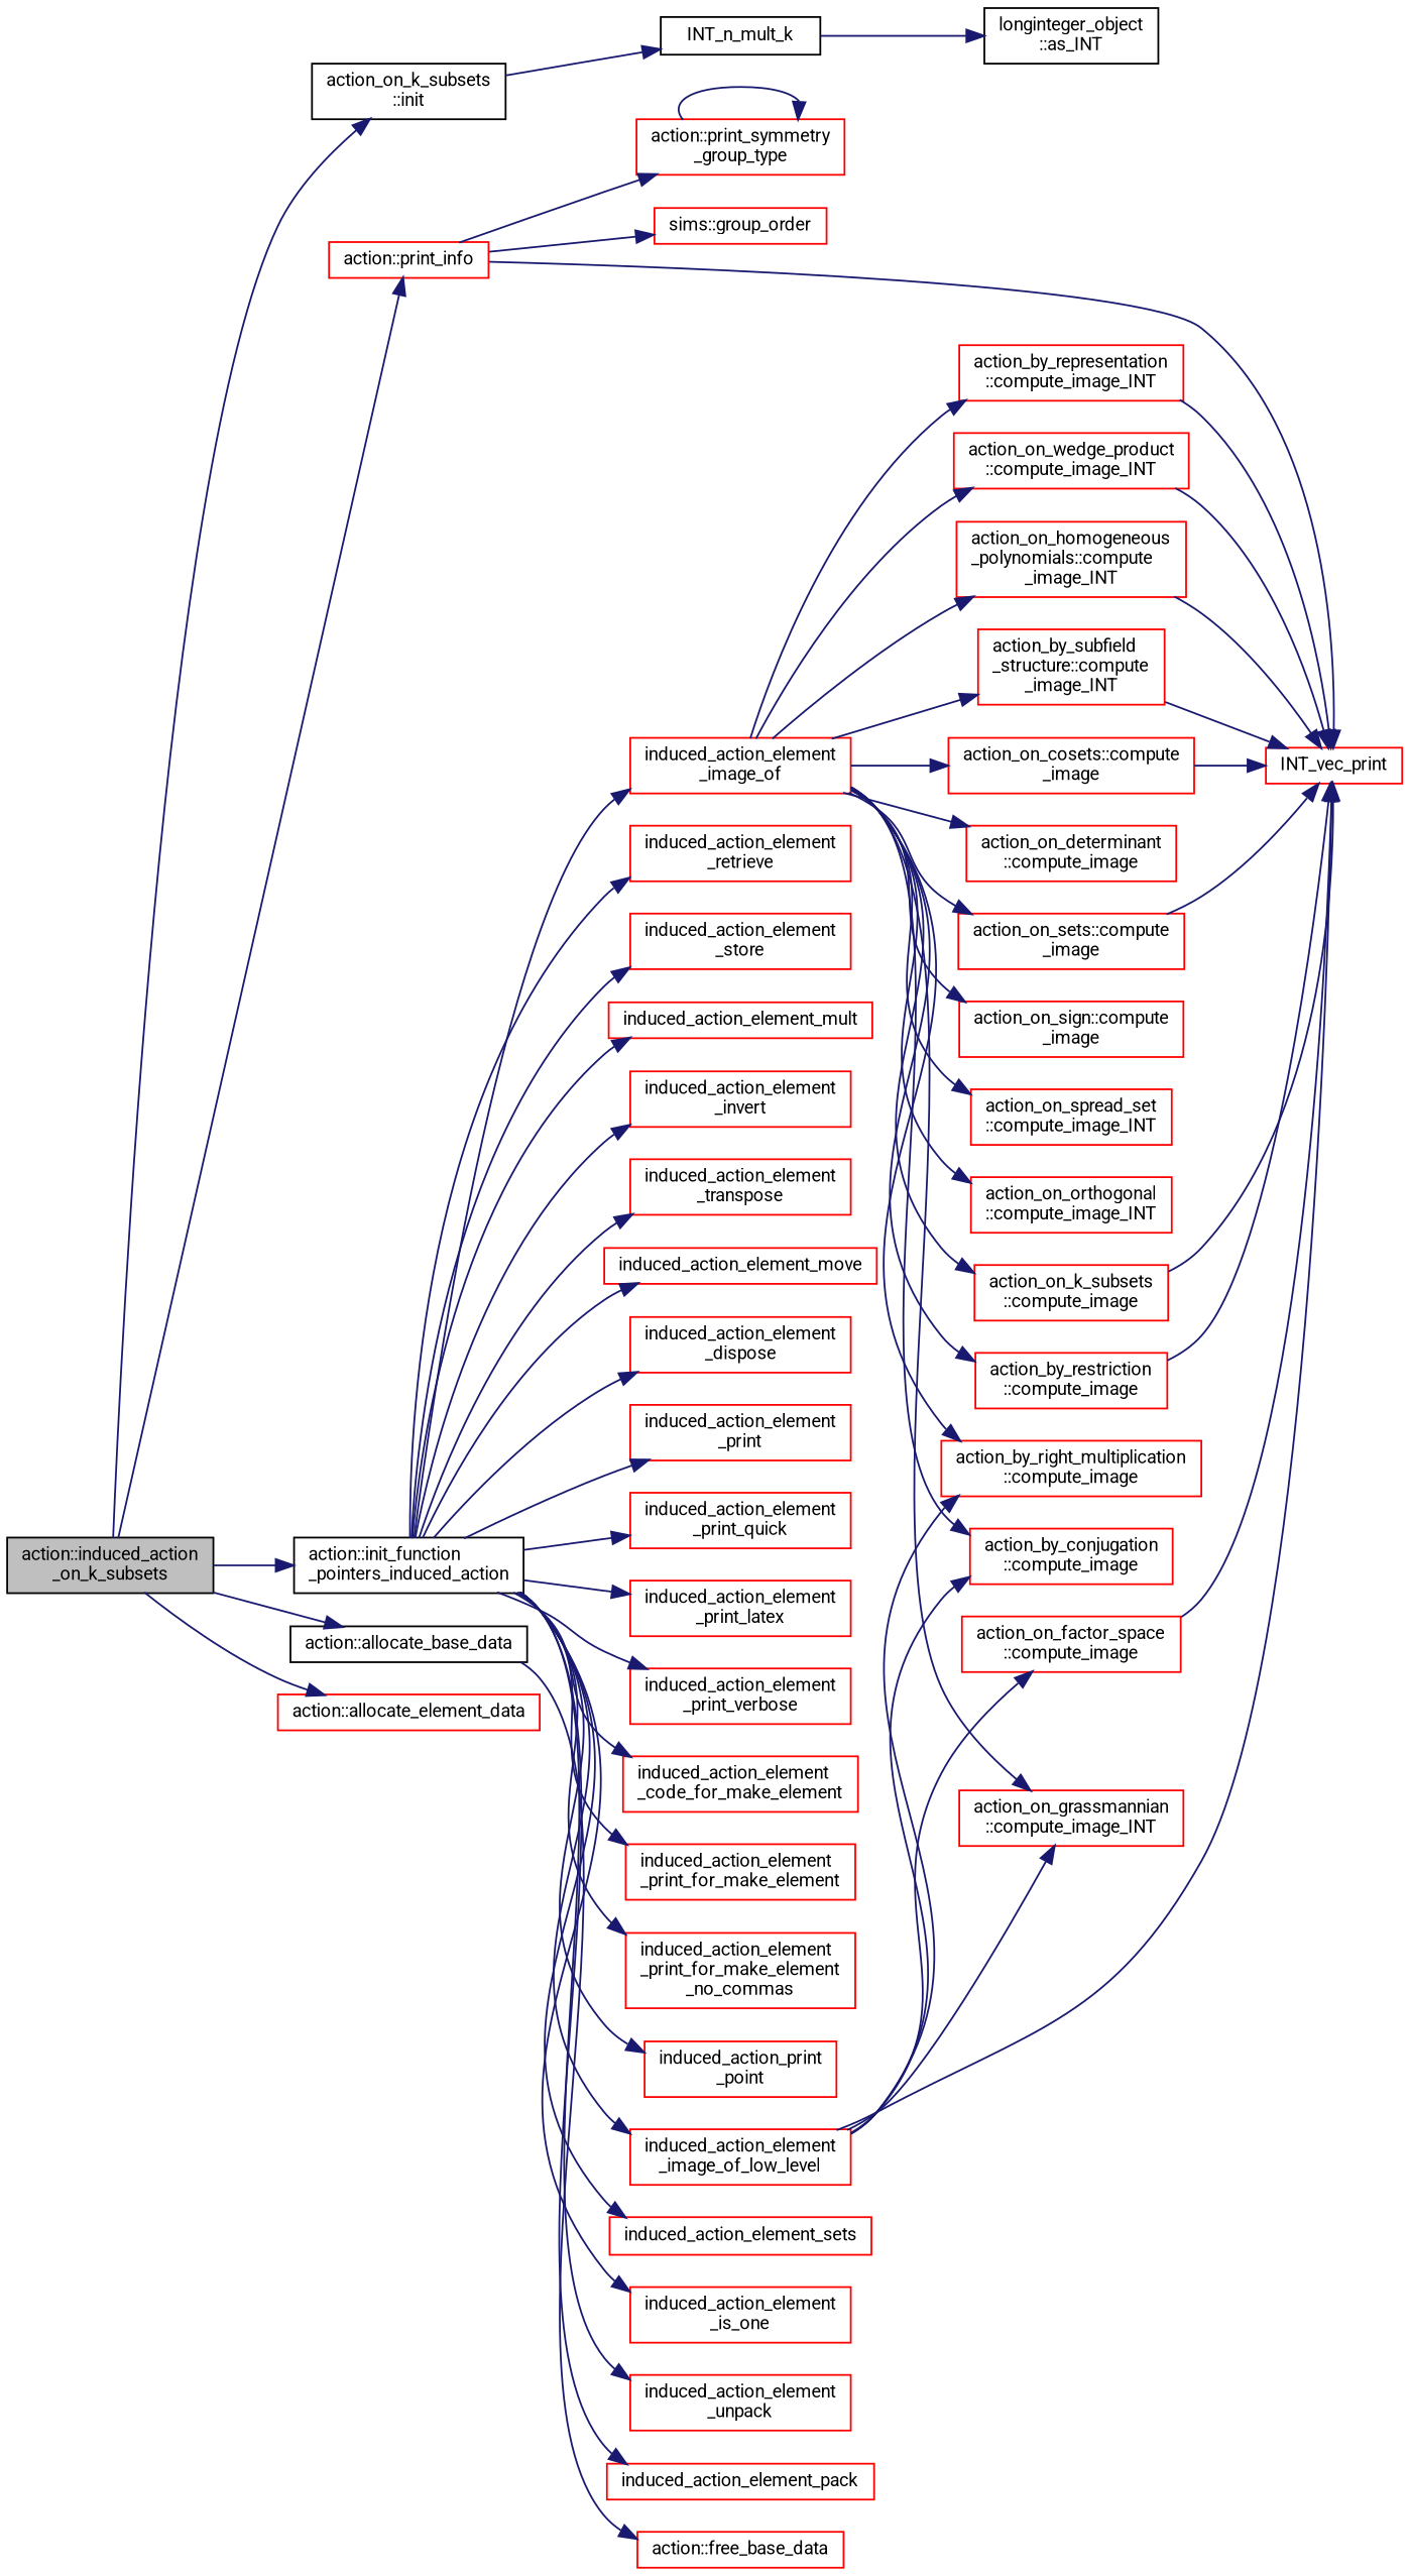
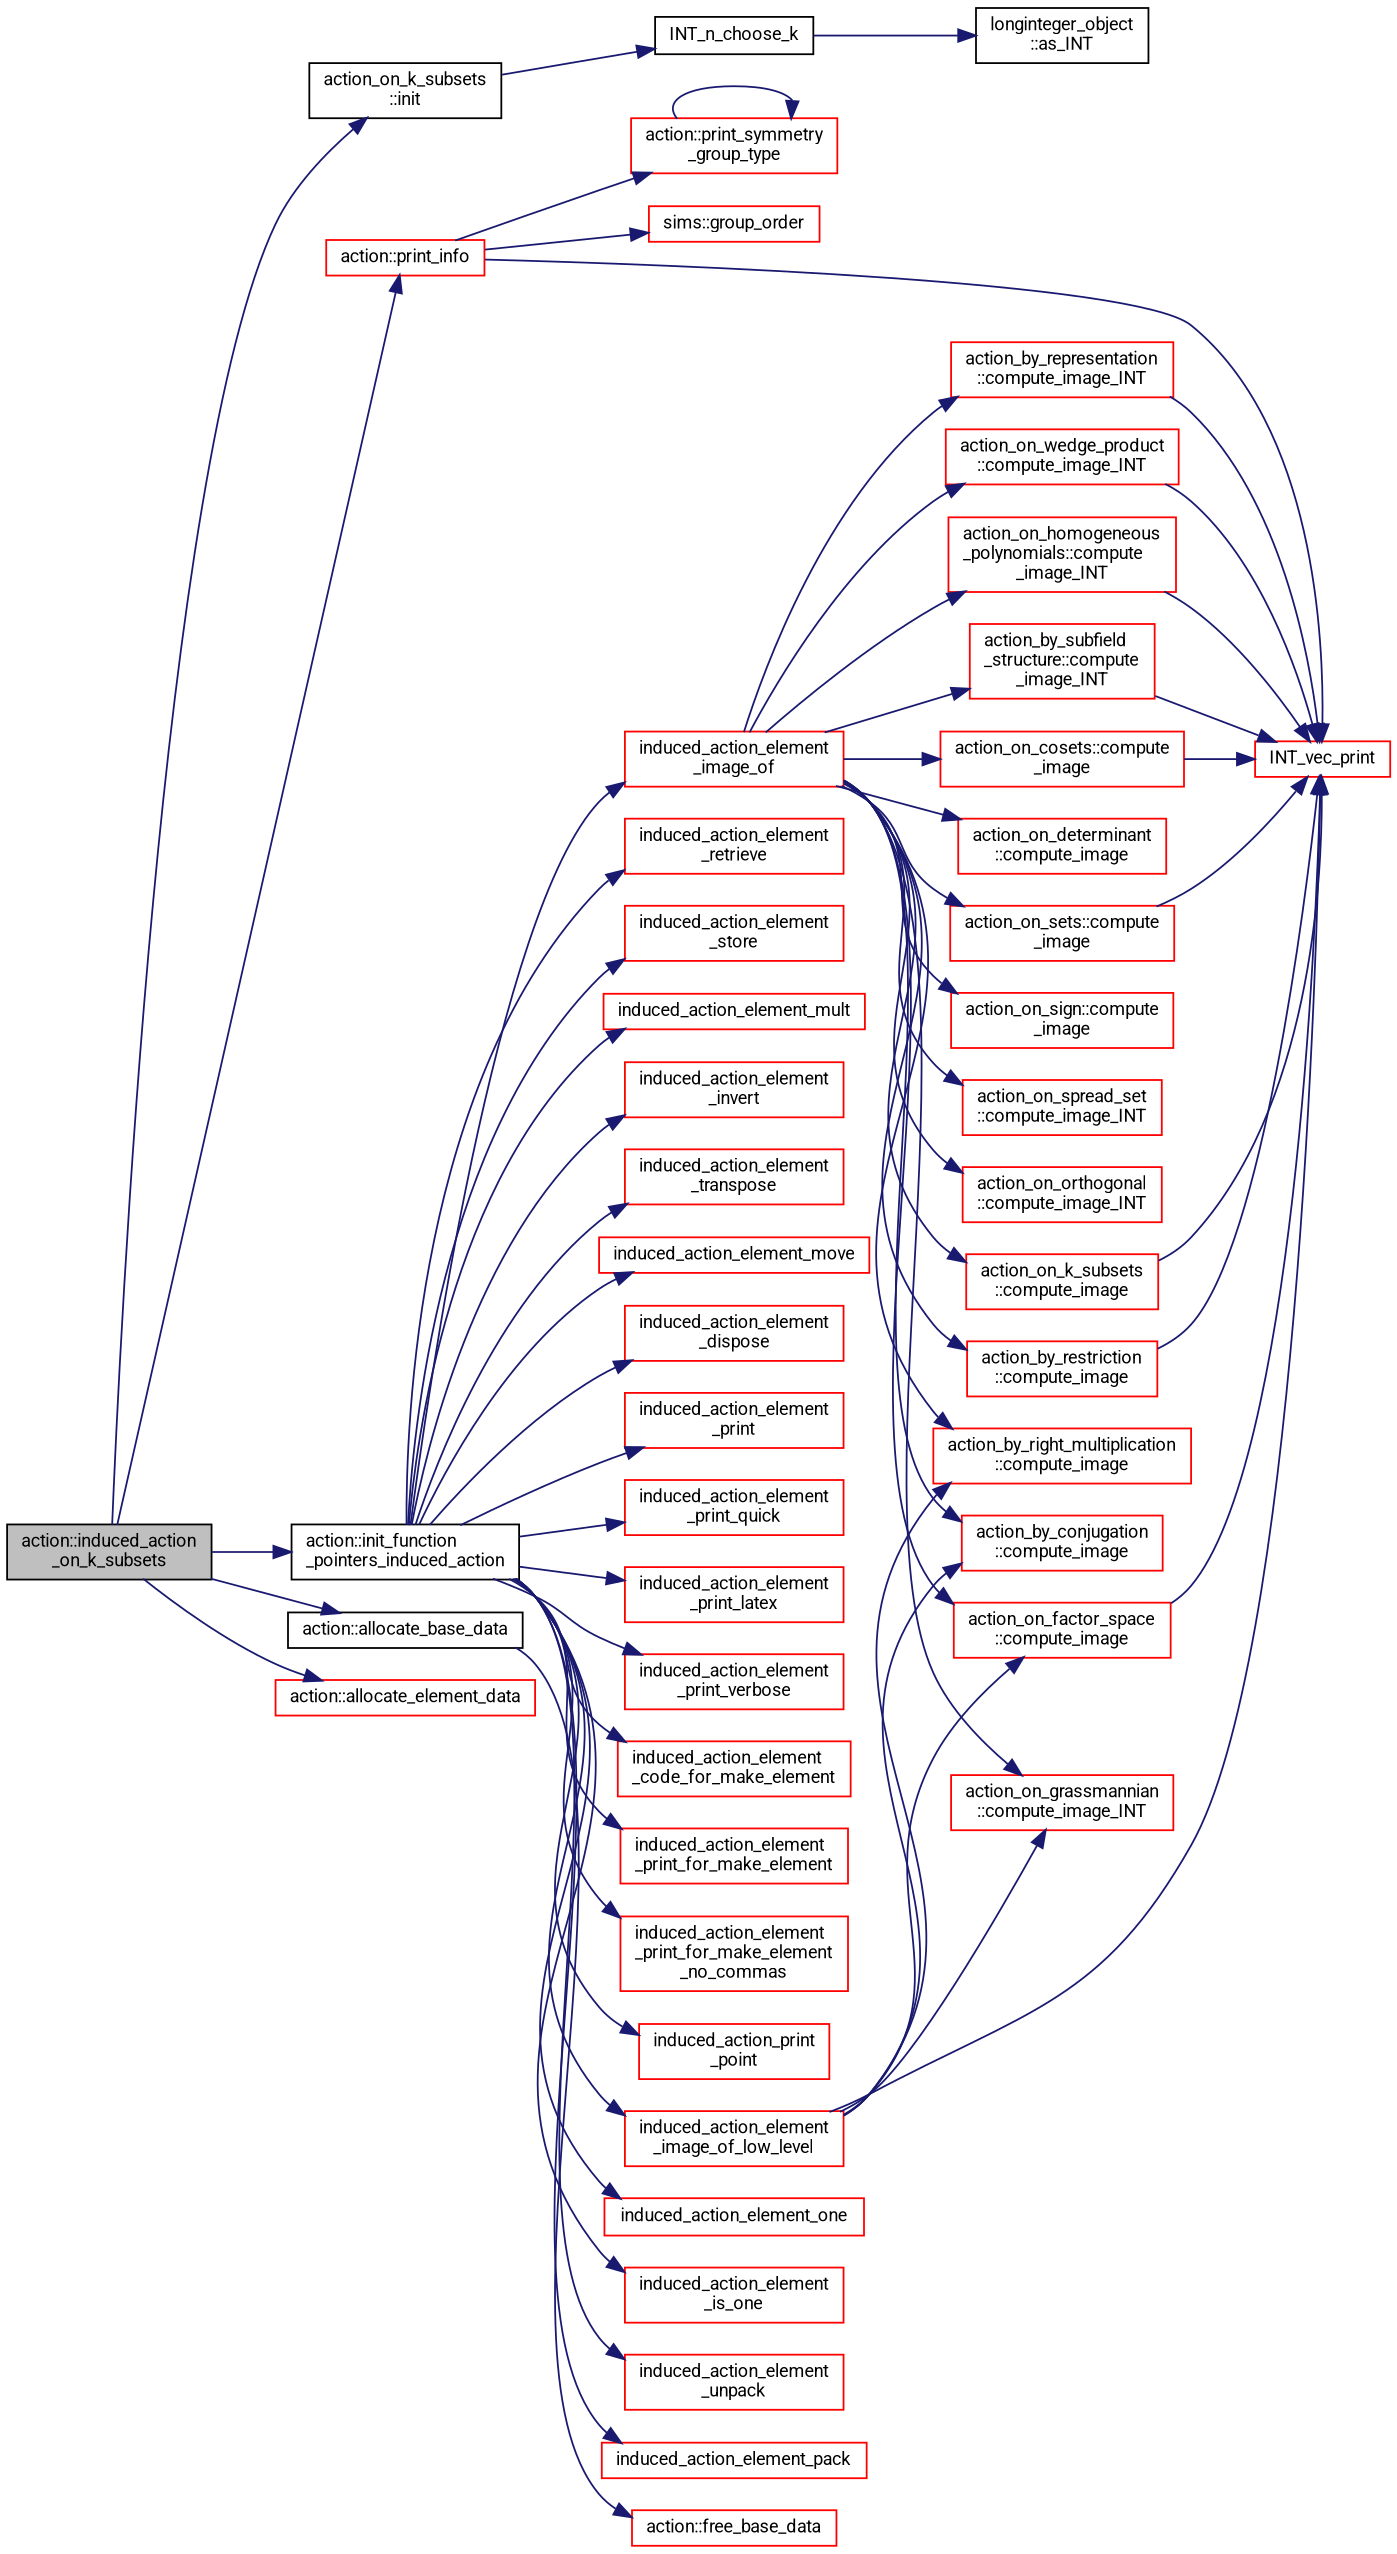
  digraph {
    fontname=Roboto
    rankdir=LR
    node [color=red fillcolor=white fontname=Roboto fontsize=10 shape=record style=filled]
    edge [color=midnightblue fontname=Roboto fontsize=10 labelfontname=Helvetica labelfontsize=10 style=solid]
    n1 [color=black fillcolor=grey75 fontcolor=black height=0.2 label="action::induced_action\l_on_k_subsets" width=0.4]
    n2 [color=black height=0.2 label="action_on_k_subsets\l::init" width=0.4]
    n3 [color=black height=0.2 label="action::init_function\l_pointers_induced_action" width=0.4]
    n4 [color=black height=0.2 label="action::allocate_base_data" width=0.4]
    n5 [height=0.2 label="action::allocate_element_data" width=0.4]
    n6 [height=0.2 label="action::print_info" width=0.4]
-   n7 [color=black height=0.2 label=INT_n_mult_k width=0.4]
+   n7 [color=black height=0.2 label=INT_n_choose_k width=0.4]
    n8 [height=0.2 label="induced_action_element\l_image_of" width=0.4]
    n9 [height=0.2 label="induced_action_element\l_image_of_low_level" width=0.4]
-   n10 [height=0.2 label=induced_action_element_sets width=0.4]
+   n10 [height=0.2 label=induced_action_element_one width=0.4]
    n11 [height=0.2 label="induced_action_element\l_is_one" width=0.4]
    n12 [height=0.2 label="induced_action_element\l_unpack" width=0.4]
    n13 [height=0.2 label=induced_action_element_pack width=0.4]
    n14 [height=0.2 label="induced_action_element\l_retrieve" width=0.4]
    n15 [height=0.2 label="induced_action_element\l_store" width=0.4]
    n16 [height=0.2 label=induced_action_element_mult width=0.4]
    n17 [height=0.2 label="induced_action_element\l_invert" width=0.4]
    n18 [height=0.2 label="induced_action_element\l_transpose" width=0.4]
    n19 [height=0.2 label=induced_action_element_move width=0.4]
    n20 [height=0.2 label="induced_action_element\l_dispose" width=0.4]
    n21 [height=0.2 label="induced_action_element\l_print" width=0.4]
    n22 [height=0.2 label="induced_action_element\l_print_quick" width=0.4]
    n23 [height=0.2 label="induced_action_element\l_print_latex" width=0.4]
    n24 [height=0.2 label="induced_action_element\l_print_verbose" width=0.4]
    n25 [height=0.2 label="induced_action_element\l_code_for_make_element" width=0.4]
    n26 [height=0.2 label="induced_action_element\l_print_for_make_element" width=0.4]
    n27 [height=0.2 label="induced_action_element\l_print_for_make_element\l_no_commas" width=0.4]
    n28 [height=0.2 label="induced_action_print\l_point" width=0.4]
    n29 [height=0.2 label="action::free_base_data" width=0.4]
    n30 [height=0.2 label=INT_vec_print width=0.4]
    n31 [height=0.2 label="action::print_symmetry\l_group_type" width=0.4]
    n32 [height=0.2 label="sims::group_order" width=0.4]
    n33 [color=black height=0.2 label="longinteger_object\l::as_INT" width=0.4]
    n34 [height=0.2 label="action_by_right_multiplication\l::compute_image" width=0.4]
    n35 [height=0.2 label="action_by_restriction\l::compute_image" width=0.4]
    n36 [height=0.2 label="action_by_conjugation\l::compute_image" width=0.4]
    n37 [height=0.2 label="action_by_representation\l::compute_image_INT" width=0.4]
    n38 [height=0.2 label="action_on_determinant\l::compute_image" width=0.4]
    n39 [height=0.2 label="action_on_sign::compute\l_image" width=0.4]
    n40 [height=0.2 label="action_on_grassmannian\l::compute_image_INT" width=0.4]
    n41 [height=0.2 label="action_on_spread_set\l::compute_image_INT" width=0.4]
    n42 [height=0.2 label="action_on_orthogonal\l::compute_image_INT" width=0.4]
    n43 [height=0.2 label="action_on_wedge_product\l::compute_image_INT" width=0.4]
    n44 [height=0.2 label="action_on_homogeneous\l_polynomials::compute\l_image_INT" width=0.4]
    n45 [height=0.2 label="action_by_subfield\l_structure::compute\l_image_INT" width=0.4]
    n46 [height=0.2 label="action_on_cosets::compute\l_image" width=0.4]
    n47 [height=0.2 label="action_on_factor_space\l::compute_image" width=0.4]
    n48 [height=0.2 label="action_on_sets::compute\l_image" width=0.4]
    n49 [height=0.2 label="action_on_k_subsets\l::compute_image" width=0.4]
    n1 -> n2
    n1 -> n3
    n1 -> n4
    n1 -> n5
    n1 -> n6
    n2 -> n7
    n3 -> n8
    n3 -> n9
    n3 -> n10
    n3 -> n11
    n3 -> n12
    n3 -> n13
    n3 -> n14
    n3 -> n15
    n3 -> n16
    n3 -> n17
    n3 -> n18
    n3 -> n19
    n3 -> n20
    n3 -> n21
    n3 -> n22
    n3 -> n23
    n3 -> n24
    n3 -> n25
    n3 -> n26
    n3 -> n27
    n3 -> n28
    n4 -> n29
    n6 -> n30
    n6 -> n31
    n6 -> n32
    n7 -> n33
    n8 -> n34
    n8 -> n35
    n8 -> n36
    n8 -> n37
    n8 -> n38
    n8 -> n39
    n8 -> n40
    n8 -> n41
    n8 -> n42
    n8 -> n43
    n8 -> n44
    n8 -> n45
    n8 -> n46
+   n8 -> n47
    n8 -> n48
    n8 -> n49
    n9 -> n30
    n9 -> n34
    n9 -> n36
    n9 -> n40
    n9 -> n47
    n31 -> n31
    n35 -> n30
    n37 -> n30
    n43 -> n30
    n44 -> n30
    n45 -> n30
    n46 -> n30
    n47 -> n30
    n48 -> n30
    n49 -> n30
  }
